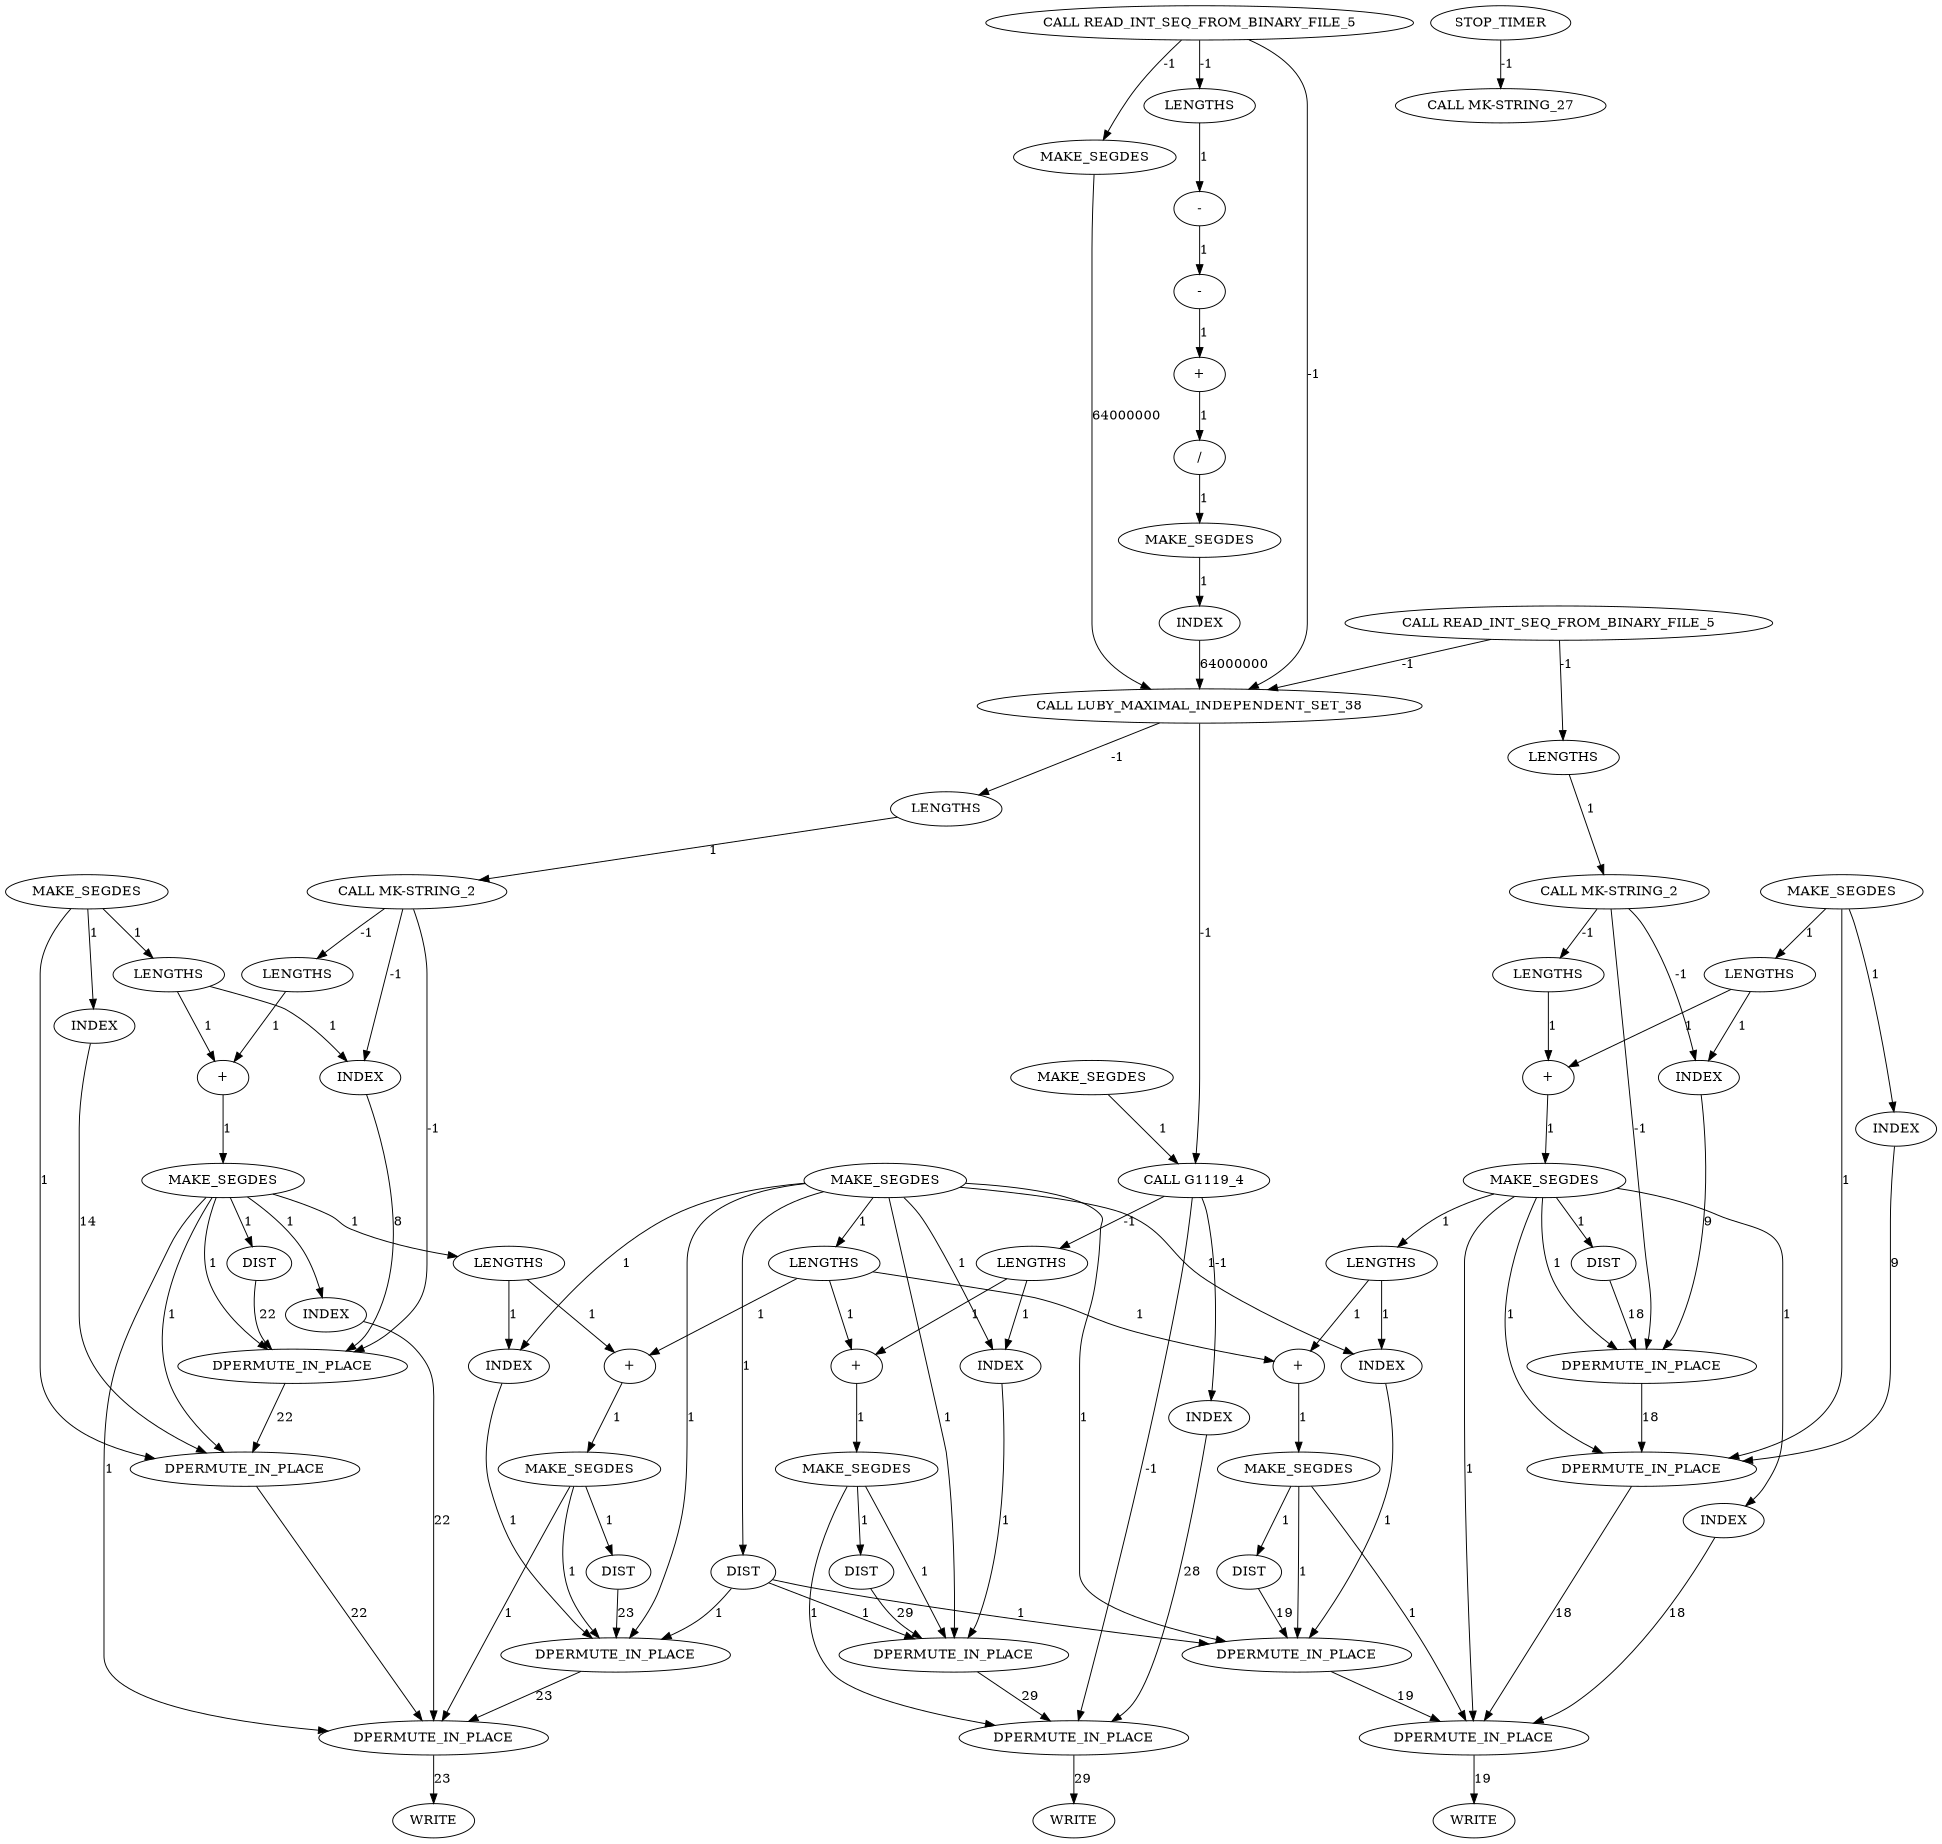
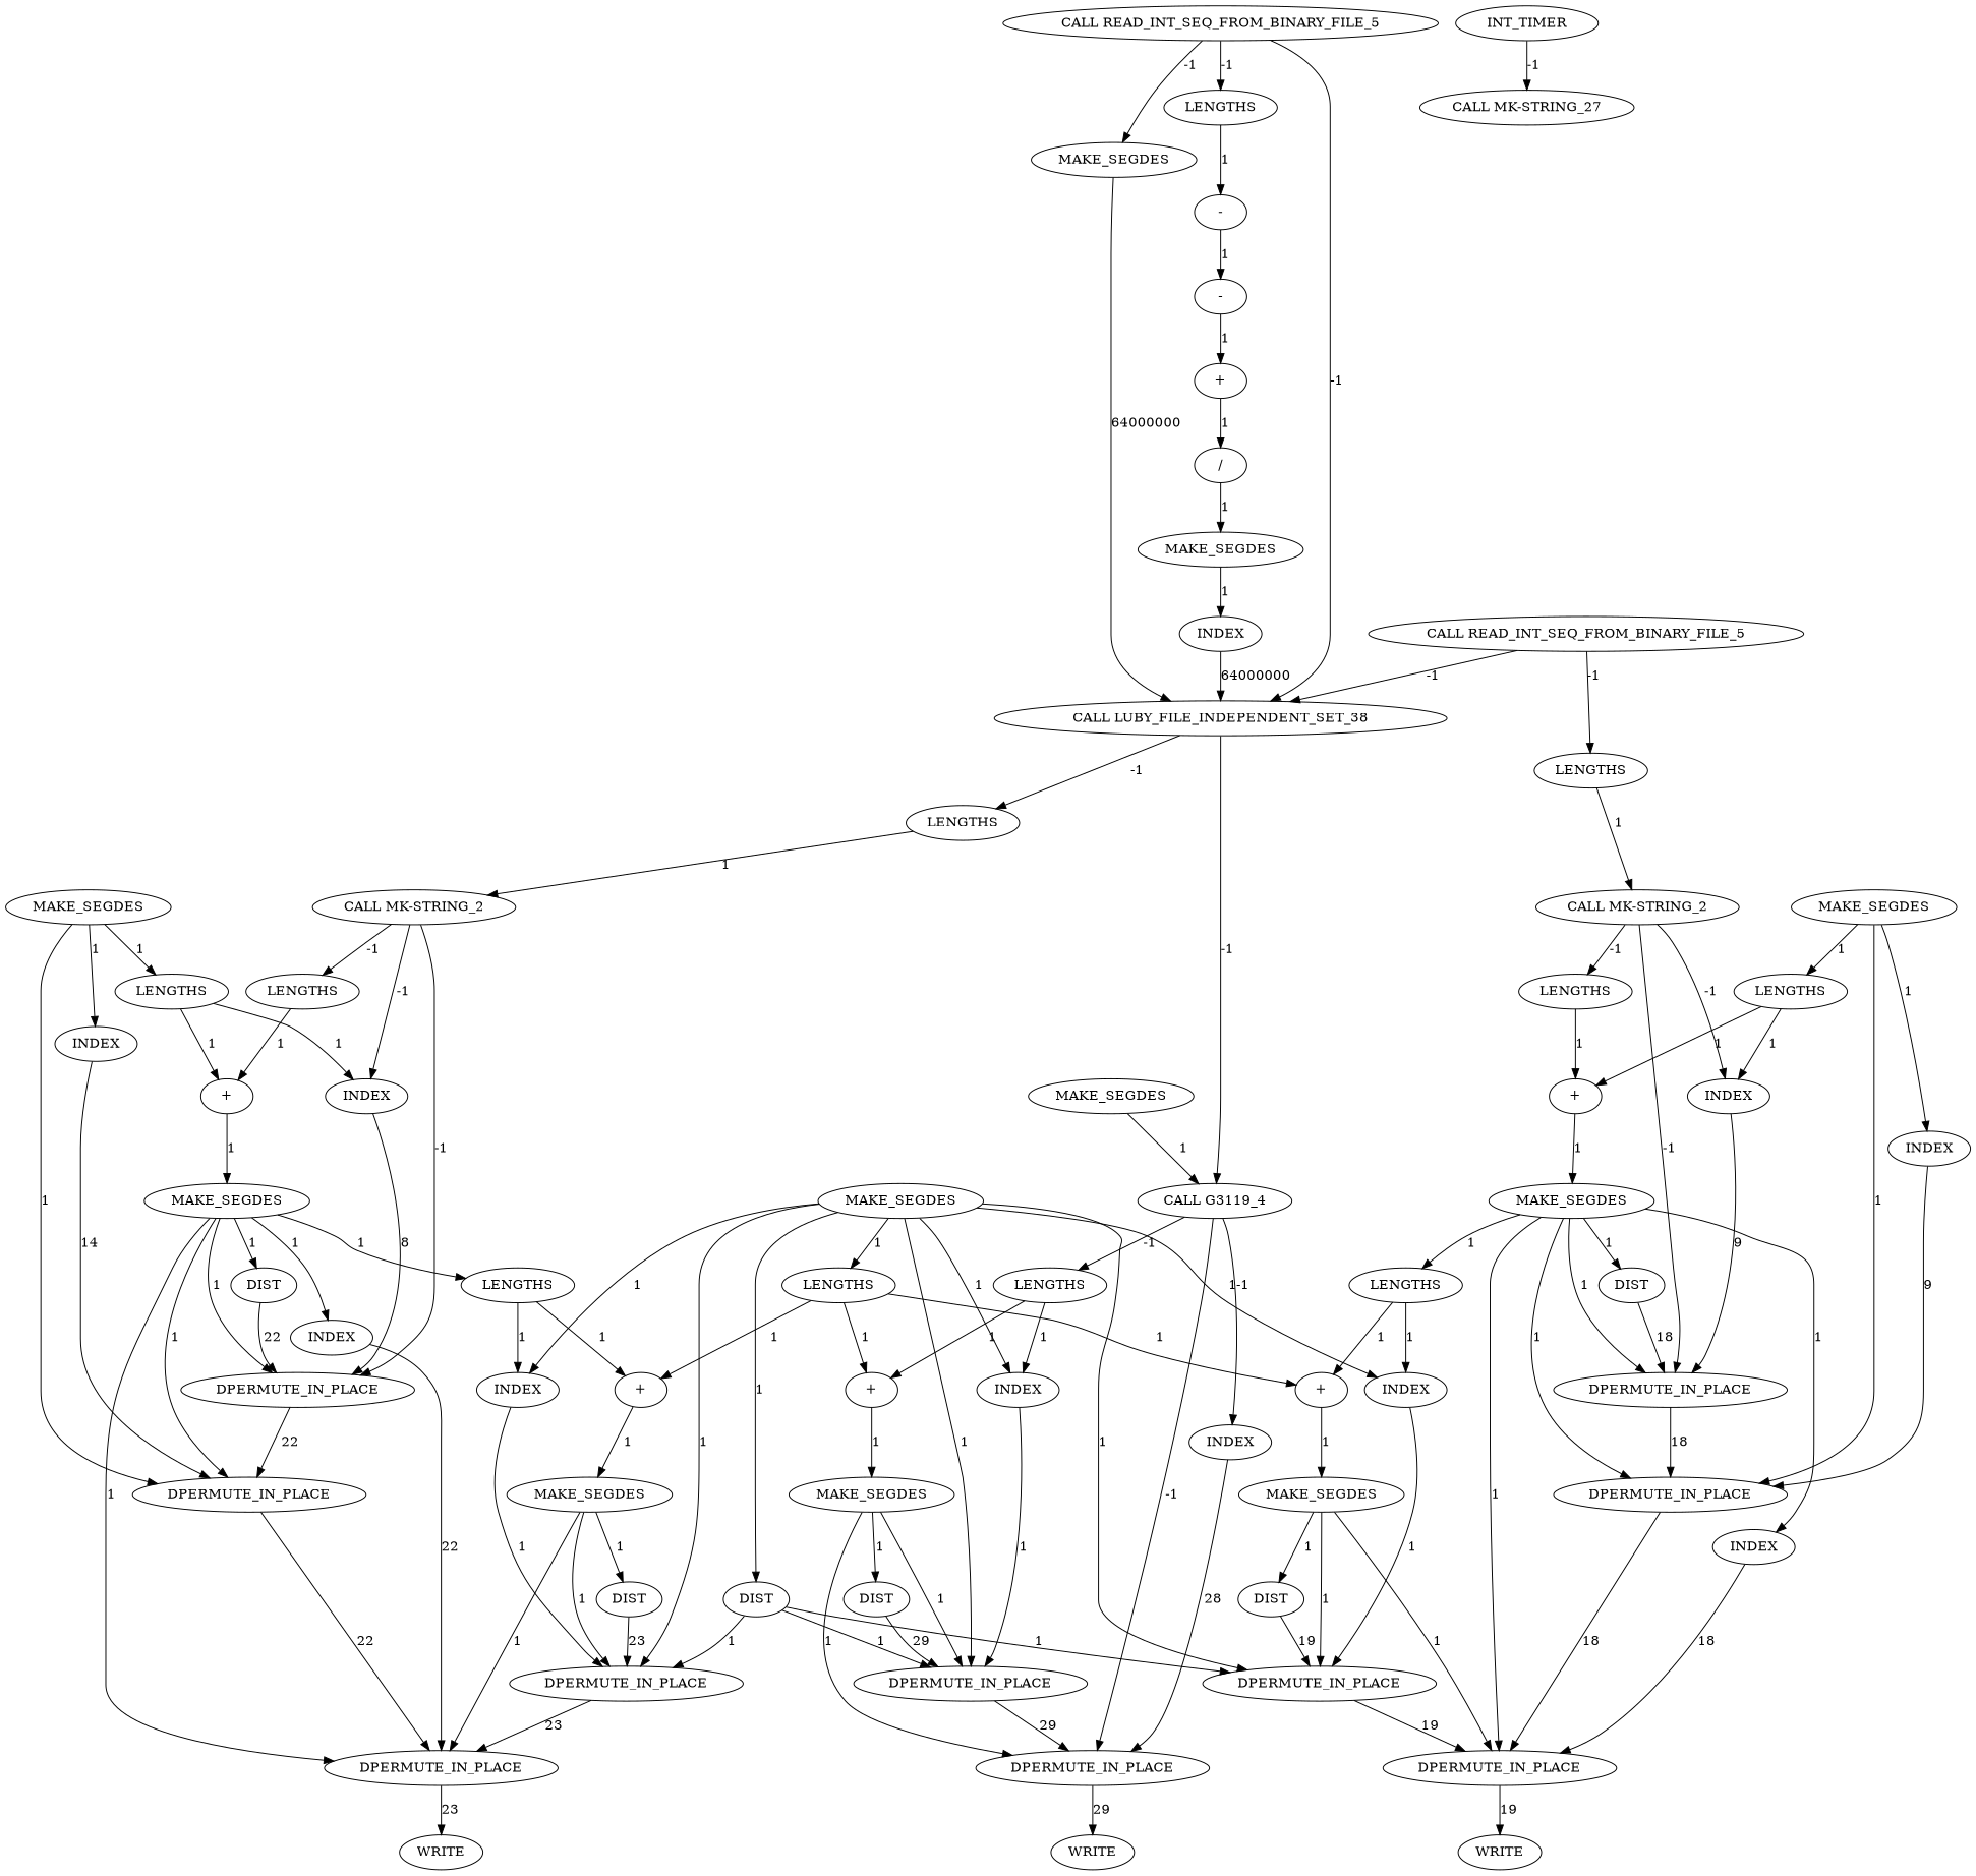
  digraph {
    node [cost=43]
    edge [cost=1]
    n1 [cost=2838 label=DPERMUTE_IN_PLACE]
    n2 [cost=86 label=DPERMUTE_IN_PLACE]
    n3 [cost=215 label=DPERMUTE_IN_PLACE]
    n4 [cost=172 label="/"]
    n5 [cost=86 label=MAKE_SEGDES]
    n6 [cost=172 label=INDEX]
    n7 [label=MAKE_SEGDES]
    n8 [label=LENGTHS]
    n9 [label=DIST]
    n10 [cost=215 label=INDEX]
    n11 [cost=129 label=INDEX]
    n12 [label="+"]
    n13 [cost=0 label=WRITE]
-   n14 [cost=0 label="CALL LUBY_MAXIMAL_INDEPENDENT_SET_38"]
+   n14 [cost=0 label="CALL LUBY_FILE_INDEPENDENT_SET_38"]
    n15 [label=LENGTHS]
    n16 [cost=129 label=INDEX]
    n17 [label="+"]
    n18 [cost=121674821 label=MAKE_SEGDES]
-   n19 [cost=0 label="CALL G1119_4"]
+   n19 [cost=0 label="CALL G3119_4"]
    n20 [label=LENGTHS]
    n21 [label=LENGTHS]
    n22 [cost=172 label=INDEX]
    n23 [cost=86 label="+"]
    n24 [cost=258 label=DPERMUTE_IN_PLACE]
    n25 [label=MAKE_SEGDES]
    n26 [label="-"]
    n27 [cost=86 label="+"]
    n28 [label=MAKE_SEGDES]
    n29 [cost=215 label=INDEX]
    n30 [cost=344 label=DPERMUTE_IN_PLACE]
    n31 [cost=86 label=MAKE_SEGDES]
    n32 [cost=215 label=DPERMUTE_IN_PLACE]
    n33 [cost=430 label=DPERMUTE_IN_PLACE]
    n34 [cost=0 label=WRITE]
    n35 [cost=86 label=DIST]
    n36 [cost=257 label=DPERMUTE_IN_PLACE]
    n37 [cost=215 label=DPERMUTE_IN_PLACE]
    n38 [cost=172 label=DPERMUTE_IN_PLACE]
    n39 [cost=86 label=MAKE_SEGDES]
    n40 [label=LENGTHS]
    n41 [cost=129 label=INDEX]
    n42 [cost=86 label=DIST]
    n43 [cost=0 label="CALL MK-STRING_27"]
    n44 [label=LENGTHS]
    n45 [cost=0 label=WRITE]
    n46 [cost=129 label=INDEX]
    n47 [cost=172 label=INDEX]
    n48 [cost=1978 label=INDEX]
    n49 [label=LENGTHS]
    n50 [cost=24983 label=LENGTHS]
    n51 [cost=0 label="CALL MK-STRING_2"]
    n52 [cost=0 label="CALL READ_INT_SEQ_FROM_BINARY_FILE_5"]
    n53 [cost=8170 label=MAKE_SEGDES]
    n54 [cost=129 label=INDEX]
    n55 [label=LENGTHS]
    n56 [cost=6579 label="+"]
    n57 [label="+"]
    n58 [cost=0 label="CALL MK-STRING_2"]
    n59 [label=LENGTHS]
    n60 [label=MAKE_SEGDES]
    n61 [label=DIST]
    n62 [cost=86 label=MAKE_SEGDES]
    n63 [cost=86 label=DIST]
    n64 [label=DIST]
    n65 [label=MAKE_SEGDES]
    n66 [cost=0 label="CALL READ_INT_SEQ_FROM_BINARY_FILE_5"]
    n67 [cost=2236 label=LENGTHS]
    n68 [cost=86 label="-"]
-   n69 [cost=0 label=STOP_TIMER]
+   n69 [cost=0 label=INT_TIMER]
    n1 -> n2 [cost=18 label=18]
    n2 -> n3 [cost=18 label=18]
    n3 -> n13 [cost=19 label=19]
    n4 -> n5 [label=1]
    n5 -> n6 [label=1]
    n6 -> n14 [cost=64000000 label=64000000]
    n7 -> n1 [label=1]
    n7 -> n2 [label=1]
    n7 -> n3 [label=1]
    n7 -> n8 [label=1]
    n7 -> n9 [label=1]
    n7 -> n10 [label=1]
    n8 -> n11 [label=1]
    n8 -> n12 [label=1]
    n9 -> n1 [cost=18 label=18]
    n10 -> n3 [cost=18 label=18]
    n11 -> n30 [label=1]
    n12 -> n31 [label=1]
    n14 -> n19 [cost=-1 label=-1]
    n14 -> n20 [cost=-1 label=-1]
    n15 -> n16 [label=1]
    n15 -> n17 [label=1]
    n16 -> n1 [cost=9 label=9]
    n17 -> n7 [label=1]
    n18 -> n14 [cost=64000000 label=64000000]
    n19 -> n33 [cost=-1 label=-1]
    n19 -> n40 [cost=-1 label=-1]
    n19 -> n41 [cost=-1 label=-1]
    n20 -> n58 [label=1]
    n21 -> n22 [label=1]
    n21 -> n23 [label=1]
    n22 -> n24 [cost=8 label=8]
    n23 -> n25 [label=1]
    n24 -> n32 [cost=22 label=22]
    n25 -> n24 [label=1]
    n25 -> n32 [label=1]
    n25 -> n38 [label=1]
    n25 -> n42 [label=1]
    n25 -> n48 [label=1]
    n25 -> n49 [label=1]
    n26 -> n27 [label=1]
    n27 -> n4 [label=1]
    n28 -> n2 [label=1]
    n28 -> n15 [label=1]
    n28 -> n29 [label=1]
    n29 -> n2 [cost=9 label=9]
    n30 -> n3 [cost=19 label=19]
    n31 -> n3 [label=1]
    n31 -> n30 [label=1]
    n31 -> n61 [label=1]
    n32 -> n38 [cost=22 label=22]
    n33 -> n34 [cost=29 label=29]
    n35 -> n30 [label=1]
    n35 -> n36 [label=1]
    n35 -> n37 [label=1]
    n36 -> n38 [cost=23 label=23]
    n37 -> n33 [cost=29 label=29]
    n38 -> n45 [cost=23 label=23]
    n39 -> n19 [label=1]
    n40 -> n46 [label=1]
    n40 -> n56 [label=1]
    n41 -> n33 [cost=28 label=28]
    n42 -> n24 [cost=22 label=22]
    n44 -> n17 [label=1]
    n46 -> n37 [label=1]
    n47 -> n32 [cost=14 label=14]
    n48 -> n38 [cost=22 label=22]
    n49 -> n54 [label=1]
    n49 -> n57 [label=1]
    n50 -> n51 [label=1]
    n51 -> n1 [cost=-1 label=-1]
    n51 -> n16 [cost=-1 label=-1]
    n51 -> n44 [cost=-1 label=-1]
    n52 -> n14 [cost=-1 label=-1]
    n52 -> n50 [cost=-1 label=-1]
    n53 -> n11 [label=1]
    n53 -> n30 [label=1]
    n53 -> n35 [label=1]
    n53 -> n36 [label=1]
    n53 -> n37 [label=1]
    n53 -> n46 [label=1]
    n53 -> n54 [label=1]
    n53 -> n55 [label=1]
    n54 -> n36 [label=1]
    n55 -> n12 [label=1]
    n55 -> n56 [label=1]
    n55 -> n57 [label=1]
    n56 -> n62 [label=1]
    n57 -> n65 [label=1]
    n58 -> n22 [cost=-1 label=-1]
    n58 -> n24 [cost=-1 label=-1]
    n58 -> n59 [cost=-1 label=-1]
    n59 -> n23 [label=1]
    n60 -> n21 [label=1]
    n60 -> n32 [label=1]
    n60 -> n47 [label=1]
    n61 -> n30 [cost=19 label=19]
    n62 -> n33 [label=1]
    n62 -> n37 [label=1]
    n62 -> n63 [label=1]
    n63 -> n37 [cost=29 label=29]
    n64 -> n36 [cost=23 label=23]
    n65 -> n36 [label=1]
    n65 -> n38 [label=1]
    n65 -> n64 [label=1]
    n66 -> n14 [cost=-1 label=-1]
    n66 -> n18 [cost=-1 label=-1]
    n66 -> n67 [cost=-1 label=-1]
    n67 -> n68 [label=1]
    n68 -> n26 [label=1]
    n69 -> n43 [cost=-1 label=-1]
  }
